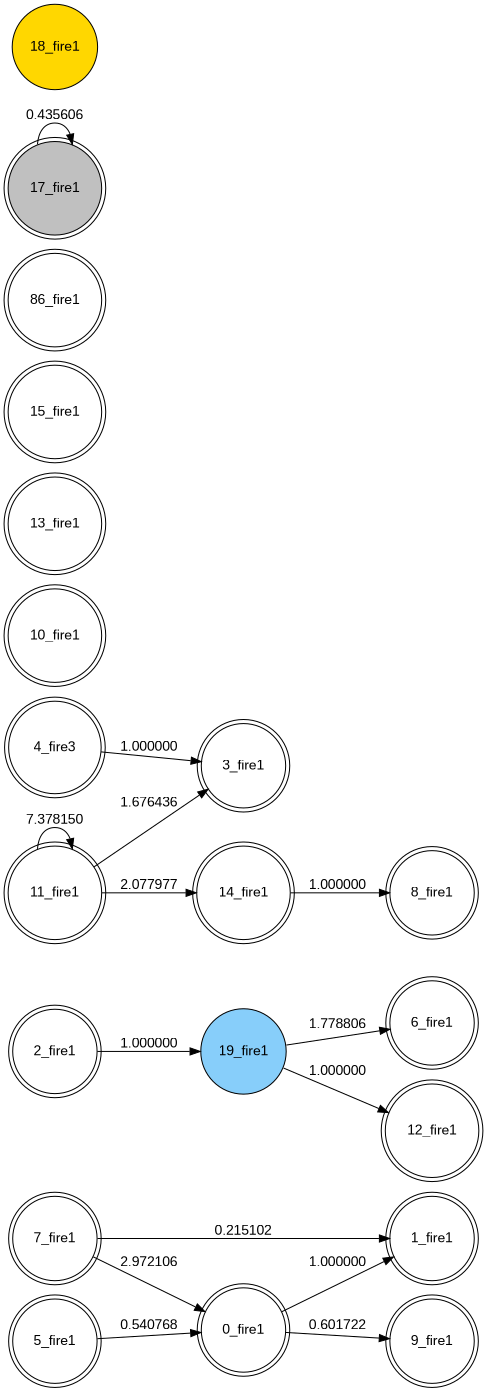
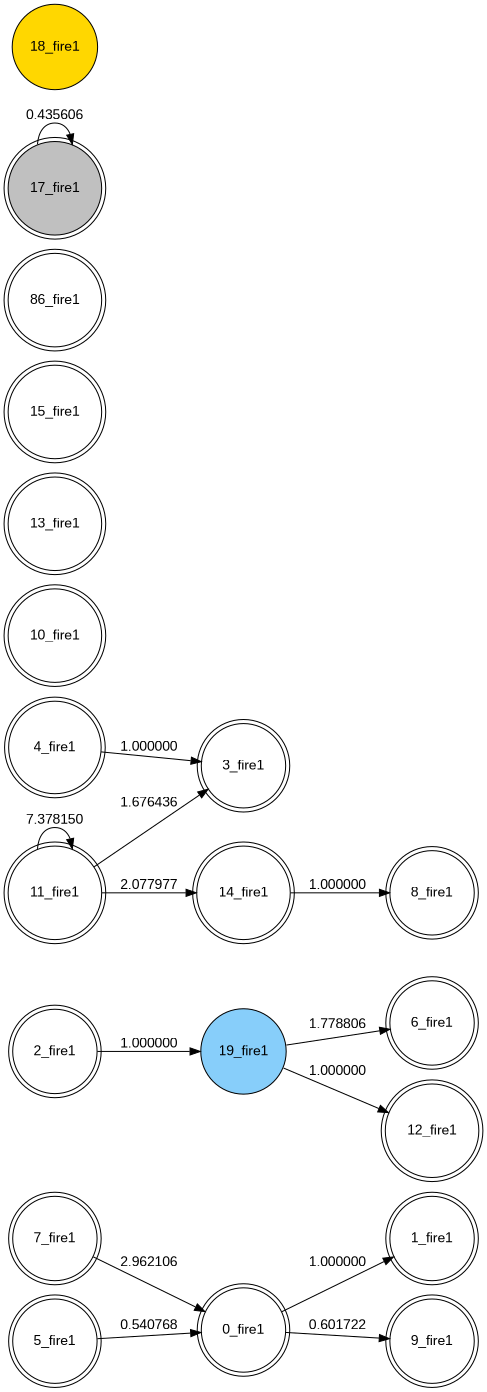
  digraph {
    fontname="Liberation Sans"
    rankdir=LR
    node [fontname="Liberation Sans" shape=doublecircle]
    edge [fontname="Liberation Sans"]
    n1 [label="0_fire1"]
    n2 [label="1_fire1"]
    n3 [label="9_fire1"]
    n4 [label="6_fire1"]
    n5 [label="2_fire1"]
    n6 [fillcolor=lightskyblue label="19_fire1" shape=circle style=filled]
    n7 [label="12_fire1"]
    n8 [label="3_fire1"]
-   n9 [label="4_fire3"]
+   n9 [label="4_fire1"]
    n10 [label="5_fire1"]
    n11 [label="7_fire1"]
    n12 [label="8_fire1"]
    n13 [label="10_fire1"]
    n14 [label="11_fire1"]
    n15 [label="14_fire1"]
    n16 [label="13_fire1"]
    n17 [label="15_fire1"]
    n18 [label="86_fire1"]
    n19 [fillcolor=gray label="17_fire1" style=filled]
    n20 [fillcolor=gold label="18_fire1" shape=circle style=filled]
    n1 -> n2 [label=1.000000]
    n1 -> n3 [label=0.601722]
    n5 -> n6 [label=1.000000]
    n6 -> n4 [label=1.778806]
    n6 -> n7 [label=1.000000]
    n9 -> n8 [label=1.000000]
    n10 -> n1 [label=0.540768]
-   n11 -> n1 [label=2.972106]
-   n11 -> n2 [label=0.215102]
+   n11 -> n1 [label=2.962106]
    n14 -> n8 [label=1.676436]
    n14 -> n14 [label=7.378150]
    n14 -> n15 [label=2.077977]
    n15 -> n12 [label=1.000000]
    n19 -> n19 [label=0.435606]
  }
